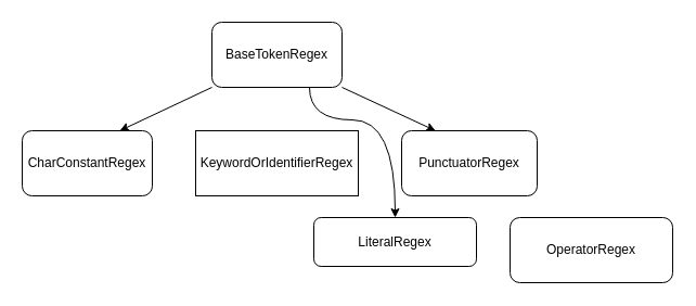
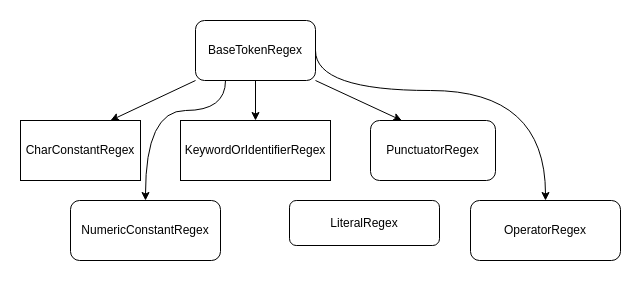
  <mxCell id="0" />
  <mxCell id="1" parent="0" />
  <mxCell id="2" style="rounded=0;orthogonalLoop=1;jettySize=auto;html=1;exitX=0;exitY=1;exitDx=0;exitDy=0;entryX=0.75;entryY=0;entryDx=0;entryDy=0;" edge="1" parent="1" source="8" target="9"><mxGeometry relative="1" as="geometry" /></mxCell>
+ <mxCell id="3" style="rounded=0;orthogonalLoop=1;jettySize=auto;html=1;entryX=0.5;entryY=0;entryDx=0;entryDy=0;" edge="1" parent="1" source="8" target="11"><mxGeometry relative="1" as="geometry" /></mxCell>
  <mxCell id="4" style="rounded=0;orthogonalLoop=1;jettySize=auto;html=1;exitX=1;exitY=1;exitDx=0;exitDy=0;entryX=0.25;entryY=0;entryDx=0;entryDy=0;" edge="1" parent="1" source="8" target="13"><mxGeometry relative="1" as="geometry" /></mxCell>
- <mxCell id="6" style="edgeStyle=orthogonalEdgeStyle;rounded=0;orthogonalLoop=1;jettySize=auto;html=1;exitX=0.75;exitY=1;exitDx=0;exitDy=0;curved=1;" edge="1" parent="1" source="8" target="12"><mxGeometry relative="1" as="geometry"><Array as="points"><mxPoint x="285" y="110" /><mxPoint x="364" y="110" /></Array></mxGeometry></mxCell>
+ <mxCell id="5" style="edgeStyle=orthogonalEdgeStyle;rounded=0;orthogonalLoop=1;jettySize=auto;html=1;exitX=0.25;exitY=1;exitDx=0;exitDy=0;entryX=0.5;entryY=0;entryDx=0;entryDy=0;curved=1;" edge="1" parent="1" source="8" target="10"><mxGeometry relative="1" as="geometry"><Array as="points"><mxPoint x="225" y="110" /><mxPoint x="145" y="110" /></Array></mxGeometry></mxCell>
+ <mxCell id="7" style="edgeStyle=orthogonalEdgeStyle;rounded=0;orthogonalLoop=1;jettySize=auto;html=1;exitX=1;exitY=0.5;exitDx=0;exitDy=0;entryX=0.5;entryY=0;entryDx=0;entryDy=0;curved=1;" edge="1" parent="1" source="8" target="14"><mxGeometry relative="1" as="geometry"><Array as="points"><mxPoint x="315" y="90" /><mxPoint x="545" y="90" /></Array></mxGeometry></mxCell>
  <mxCell id="8" value="BaseTokenRegex" style="rounded=1;whiteSpace=wrap;html=1;" vertex="1" parent="1"><mxGeometry x="195" y="20" width="120" height="60" as="geometry" /></mxCell>
- <mxCell id="9" value="CharConstantRegex" style="rounded=1;whiteSpace=wrap;html=1;" vertex="1" parent="1"><mxGeometry x="20" y="120" width="120" height="60" as="geometry" /></mxCell>
+ <mxCell id="9" value="CharConstantRegex" style="whiteSpace=wrap;html=1;rounded=0;" vertex="1" parent="1"><mxGeometry x="20" y="120" width="120" height="60" as="geometry" /></mxCell>
+ <mxCell id="10" value="NumericConstantRegex" style="rounded=1;whiteSpace=wrap;html=1;" vertex="1" parent="1"><mxGeometry x="70" y="200" width="150" height="60" as="geometry" /></mxCell>
  <mxCell id="11" value="KeywordOrIdentifierRegex" style="whiteSpace=wrap;html=1;rounded=0;" vertex="1" parent="1"><mxGeometry x="180" y="120" width="150" height="60" as="geometry" /></mxCell>
  <mxCell id="12" value="LiteralRegex" style="rounded=1;whiteSpace=wrap;html=1;" vertex="1" parent="1"><mxGeometry x="289" y="200" width="150" height="45" as="geometry" /></mxCell>
  <mxCell id="13" value="PunctuatorRegex" style="rounded=1;whiteSpace=wrap;html=1;" vertex="1" parent="1"><mxGeometry x="370" y="120" width="125" height="60" as="geometry" /></mxCell>
  <mxCell id="14" value="OperatorRegex" style="rounded=1;whiteSpace=wrap;html=1;" vertex="1" parent="1"><mxGeometry x="470" y="200" width="150" height="60" as="geometry" /></mxCell>
